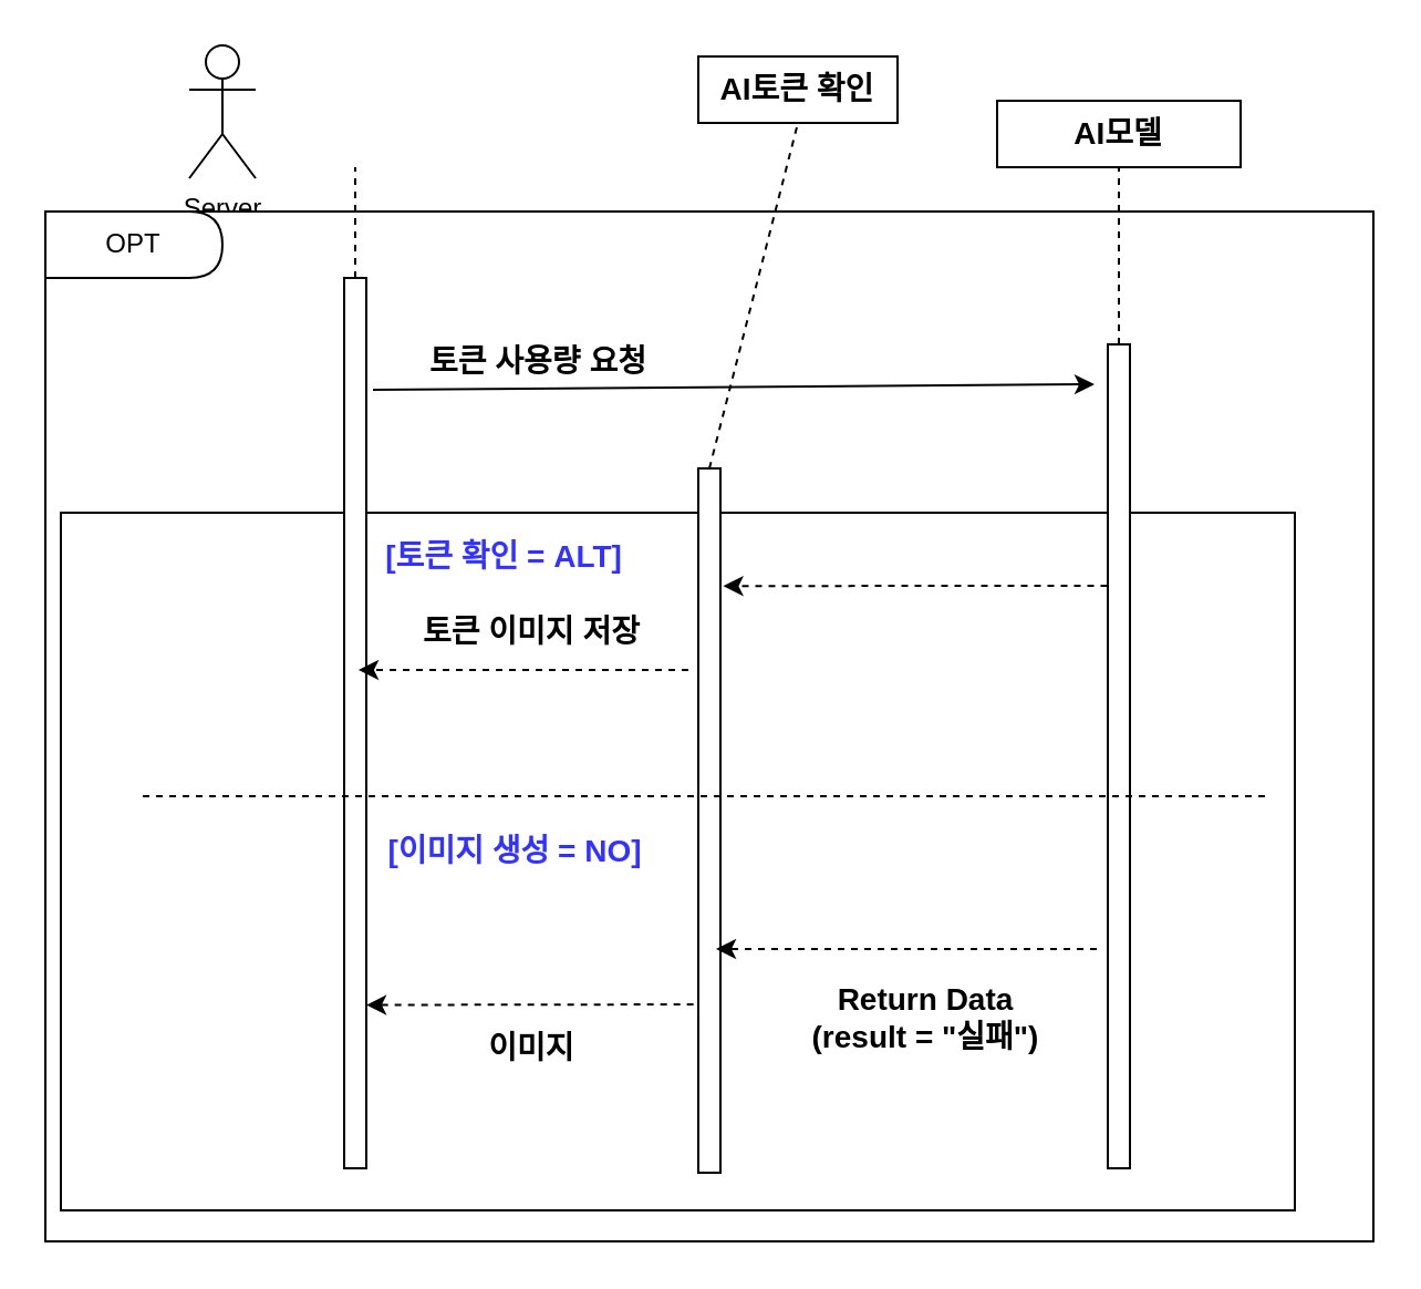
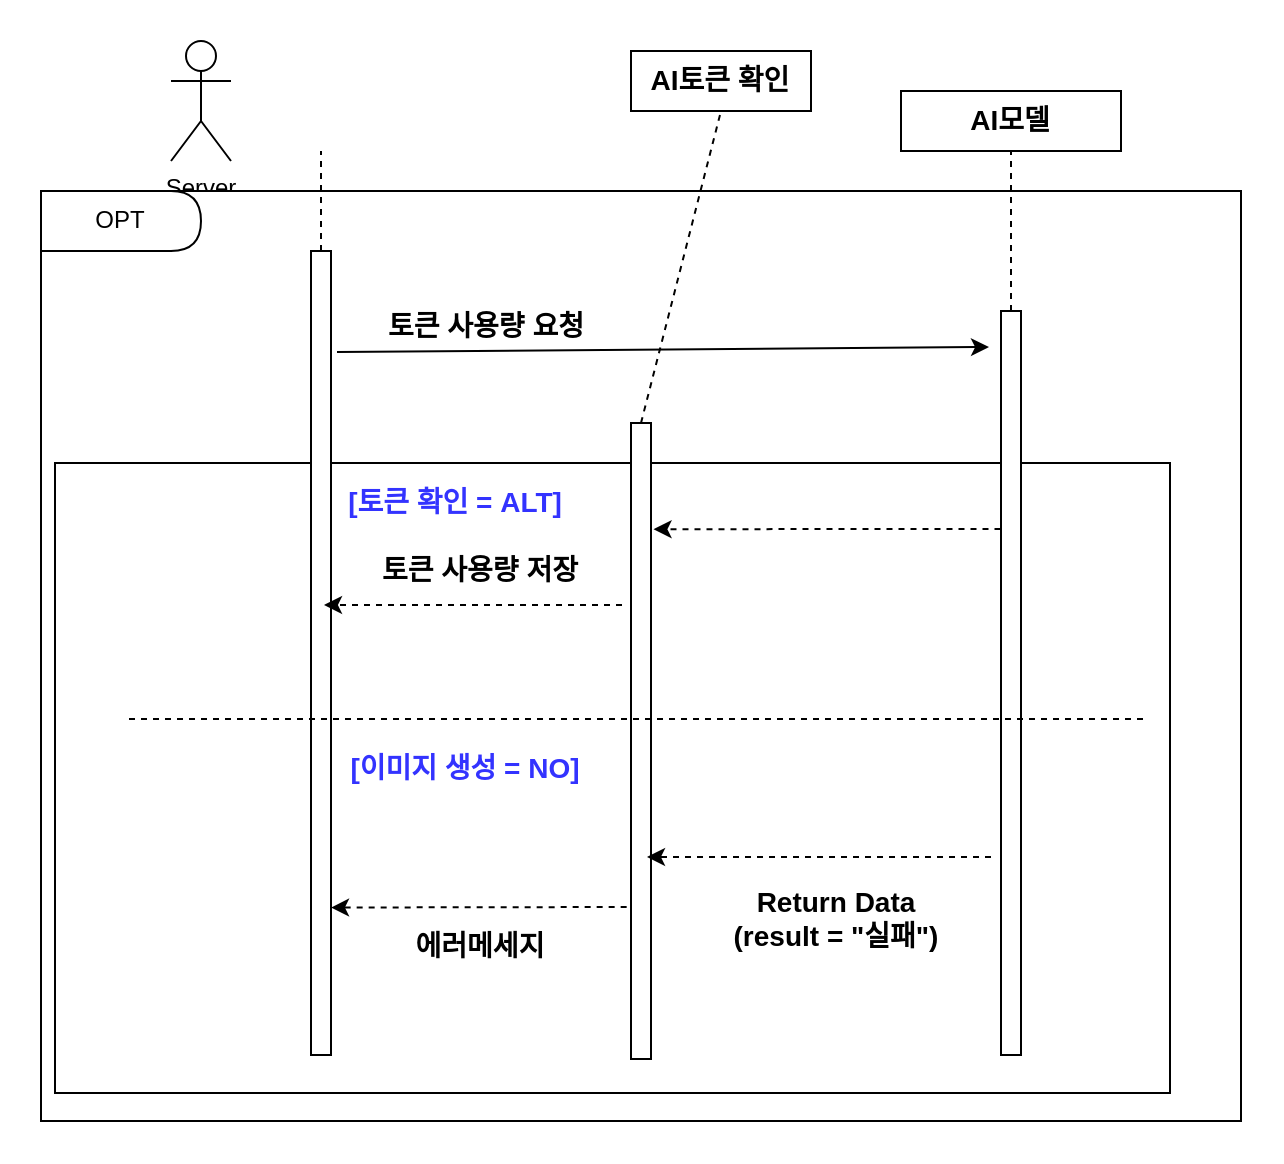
  <mxCell id="0" />
  <mxCell id="1" parent="0" />
  <mxCell id="2" value="Server" style="shape=umlActor;verticalLabelPosition=bottom;verticalAlign=top;html=1;outlineConnect=0;" vertex="1" parent="1"><mxGeometry x="85" y="20" width="30" height="60" as="geometry" /></mxCell>
  <mxCell id="3" value="" style="rounded=0;whiteSpace=wrap;html=1;" vertex="1" parent="1"><mxGeometry x="20" y="95" width="600" height="465" as="geometry" /></mxCell>
  <mxCell id="4" value="" style="rounded=0;whiteSpace=wrap;html=1;" vertex="1" parent="1"><mxGeometry x="27" y="231" width="557.5" height="315" as="geometry" /></mxCell>
  <mxCell id="5" value="" style="rounded=0;whiteSpace=wrap;html=1;" vertex="1" parent="1"><mxGeometry x="155" y="125" width="10" height="402" as="geometry" /></mxCell>
  <mxCell id="6" value="" style="rounded=0;whiteSpace=wrap;html=1;" vertex="1" parent="1"><mxGeometry x="315" y="211" width="10" height="318" as="geometry" /></mxCell>
  <mxCell id="7" value="" style="rounded=0;whiteSpace=wrap;html=1;" vertex="1" parent="1"><mxGeometry x="500" y="155" width="10" height="372" as="geometry" /></mxCell>
  <mxCell id="8" value="&lt;span style=&quot;font-size: 14px;&quot;&gt;&lt;b&gt;AI토큰 확인&lt;/b&gt;&lt;/span&gt;" style="rounded=0;whiteSpace=wrap;html=1;" vertex="1" parent="1"><mxGeometry x="315" y="25" width="90" height="30" as="geometry" /></mxCell>
  <mxCell id="9" value="" style="endArrow=none;dashed=1;html=1;rounded=0;entryX=0.5;entryY=1;entryDx=0;entryDy=0;exitX=0.5;exitY=0;exitDx=0;exitDy=0;" edge="1" parent="1" source="6" target="8"><mxGeometry width="50" height="50" relative="1" as="geometry"><mxPoint x="490" y="295" as="sourcePoint" /><mxPoint x="540" y="245" as="targetPoint" /></mxGeometry></mxCell>
  <mxCell id="10" value="" style="endArrow=none;dashed=1;html=1;rounded=0;" edge="1" parent="1" source="5"><mxGeometry width="50" height="50" relative="1" as="geometry"><mxPoint x="490" y="295" as="sourcePoint" /><mxPoint x="160" y="75" as="targetPoint" /></mxGeometry></mxCell>
  <mxCell id="11" value="&lt;span style=&quot;font-size: 14px;&quot;&gt;&lt;b&gt;AI모델&lt;/b&gt;&lt;/span&gt;" style="rounded=0;whiteSpace=wrap;html=1;" vertex="1" parent="1"><mxGeometry x="450" y="45" width="110" height="30" as="geometry" /></mxCell>
  <mxCell id="12" value="" style="endArrow=none;dashed=1;html=1;rounded=0;entryX=0.5;entryY=1;entryDx=0;entryDy=0;exitX=0.5;exitY=0;exitDx=0;exitDy=0;" edge="1" parent="1" source="7" target="11"><mxGeometry width="50" height="50" relative="1" as="geometry"><mxPoint x="490" y="295" as="sourcePoint" /><mxPoint x="540" y="245" as="targetPoint" /></mxGeometry></mxCell>
  <mxCell id="13" value="" style="endArrow=classic;html=1;rounded=0;exitX=1.2;exitY=0.152;exitDx=0;exitDy=0;exitPerimeter=0;" edge="1" parent="1"><mxGeometry width="50" height="50" relative="1" as="geometry"><mxPoint x="168" y="175.48" as="sourcePoint" /><mxPoint x="494" y="173" as="targetPoint" /></mxGeometry></mxCell>
  <mxCell id="14" value="&lt;span style=&quot;font-size: 14px;&quot;&gt;&lt;b&gt;토큰 사용량 요청&lt;/b&gt;&lt;/span&gt;" style="text;html=1;align=center;verticalAlign=middle;whiteSpace=wrap;rounded=0;" vertex="1" parent="1"><mxGeometry x="171" y="148" width="144" height="30" as="geometry" /></mxCell>
  <mxCell id="15" value="" style="endArrow=classic;html=1;rounded=0;exitX=-0.112;exitY=0.667;exitDx=0;exitDy=0;exitPerimeter=0;entryX=1.039;entryY=0.618;entryDx=0;entryDy=0;entryPerimeter=0;dashed=1;" edge="1" parent="1"><mxGeometry width="50" height="50" relative="1" as="geometry"><mxPoint x="499.75" y="264" as="sourcePoint" /><mxPoint x="326.26" y="264.09" as="targetPoint" /></mxGeometry></mxCell>
  <mxCell id="16" value="" style="endArrow=classic;html=1;rounded=0;exitX=-0.112;exitY=0.667;exitDx=0;exitDy=0;exitPerimeter=0;entryX=1.054;entryY=0.966;entryDx=0;entryDy=0;entryPerimeter=0;dashed=1;" edge="1" parent="1"><mxGeometry width="50" height="50" relative="1" as="geometry"><mxPoint x="310.5" y="302" as="sourcePoint" /><mxPoint x="161.5" y="302" as="targetPoint" /></mxGeometry></mxCell>
- <mxCell id="17" value="&lt;span style=&quot;font-size: 14px;&quot;&gt;&lt;b&gt;토큰 이미지 저장&lt;/b&gt;&lt;/span&gt;" style="text;html=1;align=center;verticalAlign=middle;whiteSpace=wrap;rounded=0;" vertex="1" parent="1"><mxGeometry x="175" y="270" width="130" height="30" as="geometry" /></mxCell>
+ <mxCell id="17" value="&lt;span style=&quot;font-size: 14px;&quot;&gt;&lt;b&gt;토큰 사용량 저장&lt;/b&gt;&lt;/span&gt;" style="text;html=1;align=center;verticalAlign=middle;whiteSpace=wrap;rounded=0;" vertex="1" parent="1"><mxGeometry x="175" y="270" width="130" height="30" as="geometry" /></mxCell>
  <mxCell id="18" value="OPT&lt;span style=&quot;color: rgba(0, 0, 0, 0); font-family: monospace; font-size: 0px; text-align: start; text-wrap: nowrap;&quot;&gt;%3CmxGraphModel%3E%3Croot%3E%3CmxCell%20id%3D%220%22%2F%3E%3CmxCell%20id%3D%221%22%20parent%3D%220%22%2F%3E%3CmxCell%20id%3D%222%22%20value%3D%22%ED%9A%8C%EC%9B%90%EA%B0%80%EC%9E%85%20%EC%9A%94%EC%B2%AD%26lt%3Bdiv%26gt%3B(ID%2C%20%EB%B9%84%EB%B0%80%EB%B2%88%ED%98%B8%2C%20%EB%8B%89%EB%84%A4%EC%9E%84%2C%20%EC%9D%B4%EB%A6%84%2C%20%EC%84%B1%EB%B3%84%2C%20%EC%9D%B4%EB%A9%94%EC%9D%BC)%26lt%3B%2Fdiv%26gt%3B%22%20style%3D%22text%3Bhtml%3D1%3Balign%3Dcenter%3BverticalAlign%3Dmiddle%3BwhiteSpace%3Dwrap%3Brounded%3D0%3B%22%20vertex%3D%221%22%20parent%3D%221%22%3E%3CmxGeometry%20x%3D%22235%22%20y%3D%22-820%22%20width%3D%22125%22%20height%3D%2230%22%20as%3D%22geometry%22%2F%3E%3C%2FmxCell%3E%3C%2Froot%3E%3C%2FmxGraphModel%3E&lt;/span&gt;" style="shape=delay;whiteSpace=wrap;html=1;" vertex="1" parent="1"><mxGeometry x="20" y="95" width="80" height="30" as="geometry" /></mxCell>
  <mxCell id="19" value="&lt;b style=&quot;&quot;&gt;&lt;font style=&quot;font-size: 14px;&quot;&gt;[토큰 확인 = ALT]&lt;/font&gt;&lt;/b&gt;" style="text;html=1;align=center;verticalAlign=middle;whiteSpace=wrap;rounded=0;fontColor=#3333FF;" vertex="1" parent="1"><mxGeometry x="155" y="236" width="145" height="30" as="geometry" /></mxCell>
  <mxCell id="20" value="" style="endArrow=none;dashed=1;html=1;rounded=0;" edge="1" parent="1"><mxGeometry width="50" height="50" relative="1" as="geometry"><mxPoint x="571" y="359" as="sourcePoint" /><mxPoint x="61" y="359" as="targetPoint" /></mxGeometry></mxCell>
  <mxCell id="21" value="&lt;b&gt;&lt;font style=&quot;font-size: 14px;&quot;&gt;Return Data&lt;/font&gt;&lt;/b&gt;&lt;div&gt;&lt;b&gt;&lt;font style=&quot;font-size: 14px;&quot;&gt;(result = &quot;실패&quot;)&lt;/font&gt;&lt;/b&gt;&lt;/div&gt;" style="text;html=1;align=center;verticalAlign=middle;whiteSpace=wrap;rounded=0;" vertex="1" parent="1"><mxGeometry x="356" y="444" width="123.99" height="30" as="geometry" /></mxCell>
  <mxCell id="22" value="" style="endArrow=classic;html=1;rounded=0;dashed=1;entryX=0.857;entryY=0.531;entryDx=0;entryDy=0;entryPerimeter=0;" edge="1" parent="1"><mxGeometry width="50" height="50" relative="1" as="geometry"><mxPoint x="495" y="428" as="sourcePoint" /><mxPoint x="323" y="428" as="targetPoint" /></mxGeometry></mxCell>
  <mxCell id="23" value="" style="endArrow=classic;html=1;rounded=0;dashed=1;entryX=0.857;entryY=0.531;entryDx=0;entryDy=0;entryPerimeter=0;exitX=-0.067;exitY=0.864;exitDx=0;exitDy=0;exitPerimeter=0;" edge="1" parent="1"><mxGeometry width="50" height="50" relative="1" as="geometry"><mxPoint x="312.83" y="452.996" as="sourcePoint" /><mxPoint x="165" y="453.26" as="targetPoint" /></mxGeometry></mxCell>
  <mxCell id="24" value="&lt;b style=&quot;&quot;&gt;&lt;font style=&quot;font-size: 14px;&quot;&gt;[이미지 생성 = NO]&lt;/font&gt;&lt;/b&gt;" style="text;html=1;align=center;verticalAlign=middle;whiteSpace=wrap;rounded=0;fontColor=#3333FF;" vertex="1" parent="1"><mxGeometry x="160" y="369" width="145" height="30" as="geometry" /></mxCell>
- <mxCell id="25" value="&lt;span style=&quot;font-size: 14px;&quot;&gt;&lt;b&gt;이미지&lt;/b&gt;&lt;/span&gt;" style="text;html=1;align=center;verticalAlign=middle;whiteSpace=wrap;rounded=0;" vertex="1" parent="1"><mxGeometry x="178.01" y="458" width="123.99" height="30" as="geometry" /></mxCell>
+ <mxCell id="25" value="&lt;span style=&quot;font-size: 14px;&quot;&gt;&lt;b&gt;에러메세지&lt;/b&gt;&lt;/span&gt;" style="text;html=1;align=center;verticalAlign=middle;whiteSpace=wrap;rounded=0;" vertex="1" parent="1"><mxGeometry x="178.01" y="458" width="123.99" height="30" as="geometry" /></mxCell>
